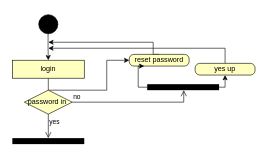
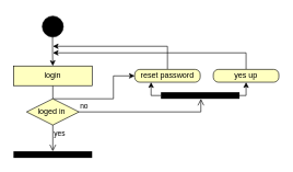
  <mxCell id="0" />
  <mxCell id="1" parent="0" />
  <mxCell id="2" style="edgeStyle=orthogonalEdgeStyle;rounded=0;orthogonalLoop=1;jettySize=auto;html=1;exitX=0.49;exitY=0.821;exitDx=0;exitDy=0;exitPerimeter=0;" edge="1" parent="1" source="3" target="5"><mxGeometry relative="1" as="geometry" /></mxCell>
  <mxCell id="3" value="" style="ellipse;html=1;shape=startState;fillColor=#000000;strokeColor=default;" vertex="1" parent="1"><mxGeometry x="60" y="20" width="40" height="40" as="geometry" /></mxCell>
  <mxCell id="4" style="edgeStyle=orthogonalEdgeStyle;rounded=0;orthogonalLoop=1;jettySize=auto;html=1;exitX=0.5;exitY=1;exitDx=0;exitDy=0;" edge="1" parent="1" source="5" target="10"><mxGeometry relative="1" as="geometry" /></mxCell>
  <mxCell id="5" value="login" style="whiteSpace=wrap;html=1;arcSize=40;fontColor=#000000;fillColor=#ffffc0;strokeColor=default;rounded=0;" vertex="1" parent="1"><mxGeometry x="20" y="100" width="120" height="30" as="geometry" /></mxCell>
- <mxCell id="6" value="password in&amp;nbsp;" style="rhombus;whiteSpace=wrap;html=1;fontColor=#000000;fillColor=#ffffc0;strokeColor=default;" vertex="1" parent="1"><mxGeometry x="40" y="150" width="80" height="40" as="geometry" /></mxCell>
+ <mxCell id="6" value="loged in&amp;nbsp;" style="rhombus;whiteSpace=wrap;html=1;fontColor=#000000;fillColor=#ffffc0;strokeColor=default;" vertex="1" parent="1"><mxGeometry x="40" y="150" width="80" height="40" as="geometry" /></mxCell>
  <mxCell id="7" value="no" style="edgeStyle=orthogonalEdgeStyle;html=1;align=left;verticalAlign=bottom;endArrow=open;endSize=8;strokeColor=#000000;rounded=0;exitX=1;exitY=0.5;exitDx=0;exitDy=0;" edge="1" source="6" parent="1"><mxGeometry x="-1" relative="1" as="geometry"><mxPoint x="306" y="150" as="targetPoint" /><mxPoint x="205" y="169.75" as="sourcePoint" /><Array as="points"><mxPoint x="306" y="170" /></Array></mxGeometry></mxCell>
  <mxCell id="8" value="yes" style="edgeStyle=orthogonalEdgeStyle;html=1;align=left;verticalAlign=top;endArrow=open;endSize=8;strokeColor=#000000;rounded=0;entryX=0.5;entryY=0;entryDx=0;entryDy=0;" edge="1" source="6" parent="1" target="16"><mxGeometry x="-1" relative="1" as="geometry"><mxPoint x="80" y="230" as="targetPoint" /></mxGeometry></mxCell>
  <mxCell id="9" style="edgeStyle=orthogonalEdgeStyle;rounded=0;orthogonalLoop=1;jettySize=auto;html=1;exitX=0.5;exitY=0;exitDx=0;exitDy=0;" edge="1" parent="1" source="10"><mxGeometry relative="1" as="geometry"><mxPoint x="80" y="70" as="targetPoint" /><Array as="points"><mxPoint x="255" y="70" /></Array></mxGeometry></mxCell>
- <mxCell id="10" value="reset password" style="rounded=1;whiteSpace=wrap;html=1;arcSize=40;fontColor=#000000;fillColor=#ffffc0;strokeColor=default;" vertex="1" parent="1"><mxGeometry x="215" y="90.25" width="100" height="19.5" as="geometry" /></mxCell>
+ <mxCell id="10" value="reset password" style="rounded=1;whiteSpace=wrap;html=1;arcSize=40;fontColor=#000000;fillColor=#ffffc0;strokeColor=default;" vertex="1" parent="1"><mxGeometry x="205" y="105.25" width="100" height="19.5" as="geometry" /></mxCell>
  <mxCell id="11" style="edgeStyle=orthogonalEdgeStyle;rounded=0;orthogonalLoop=1;jettySize=auto;html=1;" edge="1" parent="1" source="12"><mxGeometry relative="1" as="geometry"><mxPoint x="80" y="80" as="targetPoint" /><Array as="points"><mxPoint x="375" y="80" /></Array></mxGeometry></mxCell>
  <mxCell id="12" value="yes up" style="rounded=1;whiteSpace=wrap;html=1;arcSize=40;fontColor=#000000;fillColor=#ffffc0;strokeColor=default;" vertex="1" parent="1"><mxGeometry x="325" y="105.25" width="100" height="19.5" as="geometry" /></mxCell>
  <mxCell id="13" style="edgeStyle=orthogonalEdgeStyle;rounded=0;orthogonalLoop=1;jettySize=auto;html=1;entryX=0.5;entryY=1;entryDx=0;entryDy=0;" edge="1" parent="1" source="15" target="12"><mxGeometry relative="1" as="geometry"><Array as="points"><mxPoint x="375" y="145" /></Array></mxGeometry></mxCell>
  <mxCell id="14" style="edgeStyle=orthogonalEdgeStyle;rounded=0;orthogonalLoop=1;jettySize=auto;html=1;entryX=0.25;entryY=1;entryDx=0;entryDy=0;" edge="1" parent="1" source="15" target="10"><mxGeometry relative="1" as="geometry"><Array as="points"><mxPoint x="230" y="145" /></Array></mxGeometry></mxCell>
  <mxCell id="15" value="" style="rounded=0;whiteSpace=wrap;html=1;fillColor=#000000;strokeColor=none;" vertex="1" parent="1"><mxGeometry x="245" y="140" width="120" height="10" as="geometry" /></mxCell>
  <mxCell id="16" value="" style="rounded=0;whiteSpace=wrap;html=1;fillColor=#000000;strokeColor=none;" vertex="1" parent="1"><mxGeometry x="20" y="230" width="120" height="10" as="geometry" /></mxCell>
